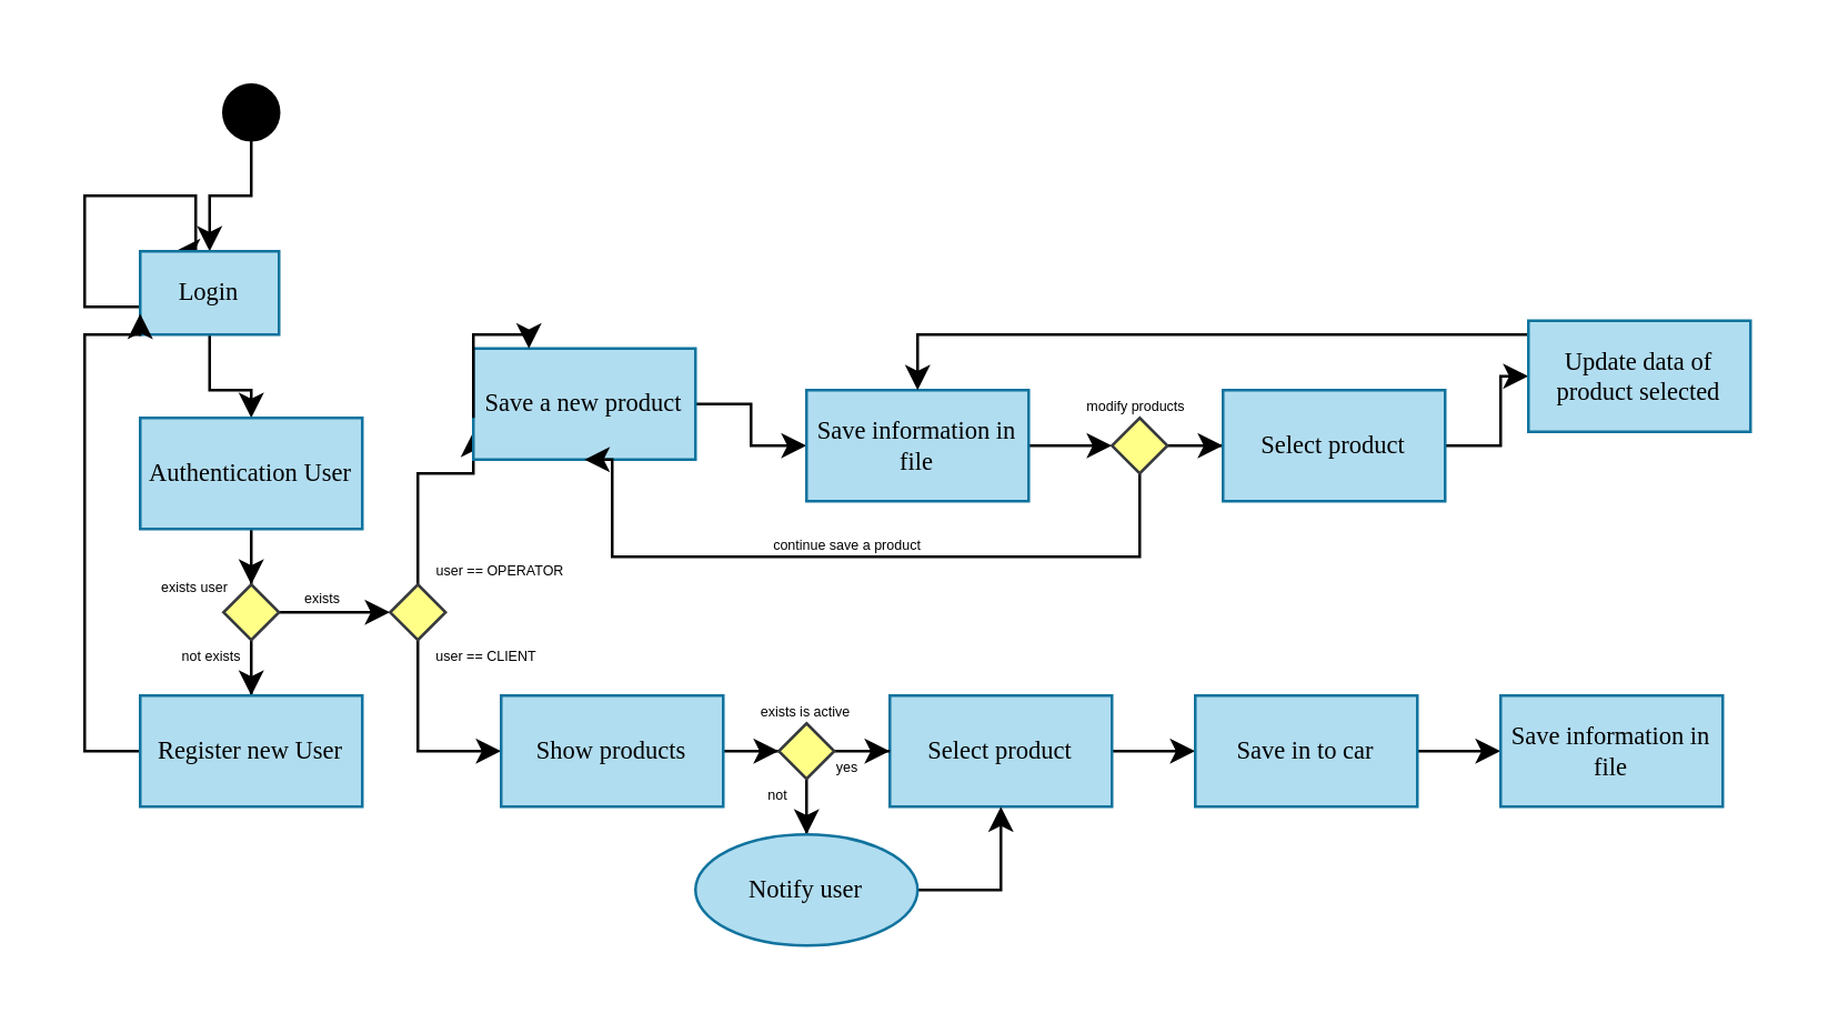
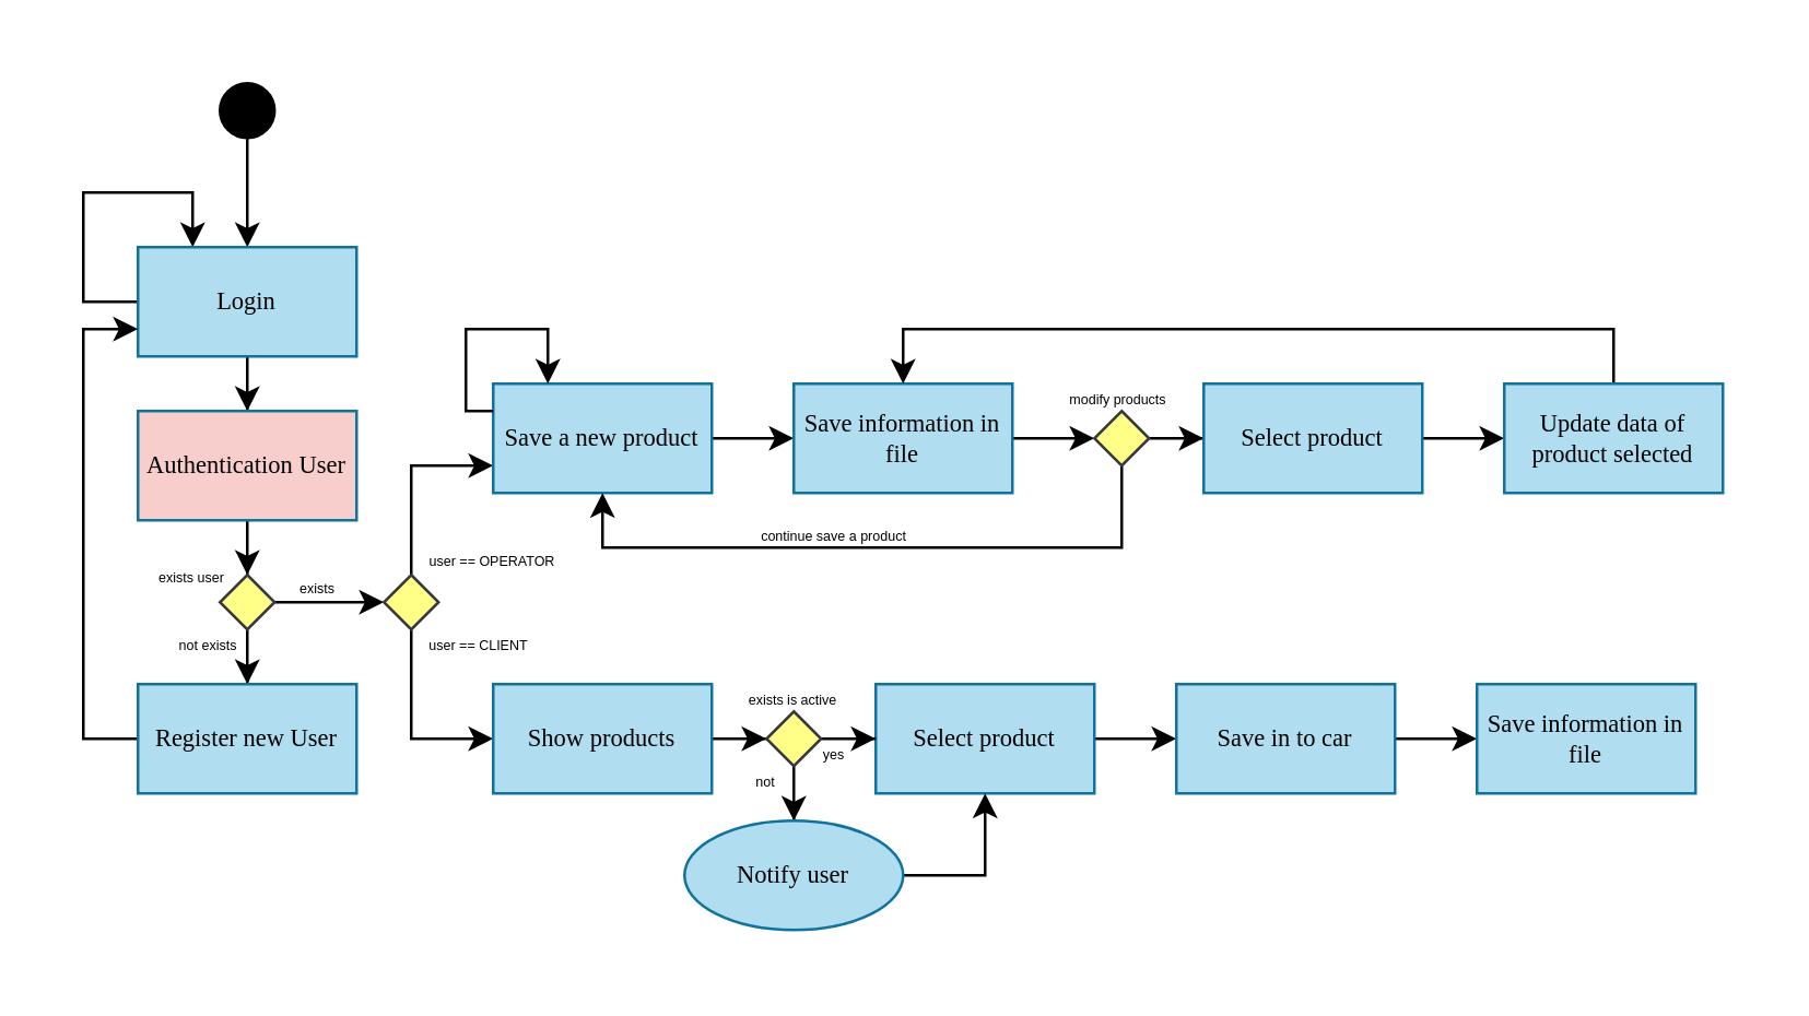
  <mxCell id="0" />
  <mxCell id="1" parent="0" />
  <mxCell id="2" value="" style="rounded=0;whiteSpace=wrap;html=1;strokeColor=none;" vertex="1" parent="1"><mxGeometry x="20" y="20" width="620" height="330" as="geometry" /></mxCell>
  <mxCell id="3" style="edgeStyle=orthogonalEdgeStyle;rounded=0;orthogonalLoop=1;jettySize=auto;html=1;entryX=0.5;entryY=0;entryDx=0;entryDy=0;" edge="1" parent="1" source="4" target="7"><mxGeometry relative="1" as="geometry" /></mxCell>
  <mxCell id="4" value="" style="ellipse;whiteSpace=wrap;html=1;aspect=fixed;fillColor=#000000;" vertex="1" parent="1"><mxGeometry x="80" y="30" width="20" height="20" as="geometry" /></mxCell>
  <mxCell id="5" style="edgeStyle=orthogonalEdgeStyle;rounded=0;orthogonalLoop=1;jettySize=auto;html=1;entryX=0.5;entryY=0;entryDx=0;entryDy=0;" edge="1" parent="1" source="7" target="9"><mxGeometry relative="1" as="geometry" /></mxCell>
  <mxCell id="6" style="edgeStyle=orthogonalEdgeStyle;rounded=0;orthogonalLoop=1;jettySize=auto;html=1;entryX=0.25;entryY=0;entryDx=0;entryDy=0;exitX=0;exitY=0.5;exitDx=0;exitDy=0;" edge="1" parent="1" source="7" target="7"><mxGeometry relative="1" as="geometry"><mxPoint x="30" y="70" as="targetPoint" /><Array as="points"><mxPoint x="30" y="110" /><mxPoint x="30" y="70" /><mxPoint x="70" y="70" /></Array></mxGeometry></mxCell>
- <mxCell id="7" value="Login" style="rounded=0;whiteSpace=wrap;html=1;fontSize=9;fillColor=#b1ddf0;strokeColor=#10739e;fontFamily=Verdana;" vertex="1" parent="1"><mxGeometry x="50" y="90" width="50" height="30" as="geometry" /></mxCell>
+ <mxCell id="7" value="Login" style="rounded=0;whiteSpace=wrap;html=1;fontSize=9;fillColor=#b1ddf0;strokeColor=#10739e;fontFamily=Verdana;" vertex="1" parent="1"><mxGeometry x="50" y="90" width="80" height="40" as="geometry" /></mxCell>
  <mxCell id="8" style="edgeStyle=orthogonalEdgeStyle;rounded=0;orthogonalLoop=1;jettySize=auto;html=1;entryX=0.5;entryY=0;entryDx=0;entryDy=0;" edge="1" parent="1" source="9" target="12"><mxGeometry relative="1" as="geometry" /></mxCell>
- <mxCell id="9" value="Authentication User" style="rounded=0;whiteSpace=wrap;html=1;fontSize=9;fillColor=#b1ddf0;strokeColor=#10739e;fontFamily=Verdana;" vertex="1" parent="1"><mxGeometry x="50" y="150" width="80" height="40" as="geometry" /></mxCell>
+ <mxCell id="9" value="Authentication User" style="rounded=0;whiteSpace=wrap;html=1;fontSize=9;fillColor=#f8cecc;strokeColor=#10739e;fontFamily=Verdana;" vertex="1" parent="1"><mxGeometry x="50" y="150" width="80" height="40" as="geometry" /></mxCell>
  <mxCell id="10" style="edgeStyle=orthogonalEdgeStyle;rounded=0;orthogonalLoop=1;jettySize=auto;html=1;entryX=0.5;entryY=0;entryDx=0;entryDy=0;" edge="1" parent="1" source="12" target="14"><mxGeometry relative="1" as="geometry" /></mxCell>
  <mxCell id="11" style="edgeStyle=orthogonalEdgeStyle;rounded=0;orthogonalLoop=1;jettySize=auto;html=1;entryX=0;entryY=0.5;entryDx=0;entryDy=0;" edge="1" parent="1" source="12"><mxGeometry relative="1" as="geometry"><mxPoint x="140" y="220" as="targetPoint" /></mxGeometry></mxCell>
  <mxCell id="12" value="" style="rhombus;whiteSpace=wrap;html=1;fillColor=#ffff88;strokeColor=#36393d;" vertex="1" parent="1"><mxGeometry x="80" y="210" width="20" height="20" as="geometry" /></mxCell>
  <mxCell id="13" style="edgeStyle=orthogonalEdgeStyle;rounded=0;orthogonalLoop=1;jettySize=auto;html=1;entryX=0;entryY=0.75;entryDx=0;entryDy=0;" edge="1" parent="1" source="14" target="7"><mxGeometry relative="1" as="geometry"><Array as="points"><mxPoint x="30" y="270" /><mxPoint x="30" y="120" /></Array></mxGeometry></mxCell>
  <mxCell id="14" value="Register new User" style="rounded=0;whiteSpace=wrap;html=1;fontSize=9;fillColor=#b1ddf0;strokeColor=#10739e;fontFamily=Verdana;" vertex="1" parent="1"><mxGeometry x="50" y="250" width="80" height="40" as="geometry" /></mxCell>
  <mxCell id="15" style="edgeStyle=orthogonalEdgeStyle;rounded=0;orthogonalLoop=1;jettySize=auto;html=1;entryX=0;entryY=0.75;entryDx=0;entryDy=0;" edge="1" parent="1" source="17" target="19"><mxGeometry relative="1" as="geometry"><Array as="points"><mxPoint x="150" y="170" /></Array></mxGeometry></mxCell>
  <mxCell id="16" style="edgeStyle=orthogonalEdgeStyle;rounded=0;orthogonalLoop=1;jettySize=auto;html=1;exitX=0.5;exitY=1;exitDx=0;exitDy=0;entryX=0;entryY=0.5;entryDx=0;entryDy=0;" edge="1" parent="1" source="17" target="21"><mxGeometry relative="1" as="geometry"><Array as="points"><mxPoint x="150" y="270" /></Array></mxGeometry></mxCell>
  <mxCell id="17" value="" style="rhombus;whiteSpace=wrap;html=1;fillColor=#ffff88;strokeColor=#36393d;" vertex="1" parent="1"><mxGeometry x="140" y="210" width="20" height="20" as="geometry" /></mxCell>
  <mxCell id="18" style="edgeStyle=orthogonalEdgeStyle;rounded=0;orthogonalLoop=1;jettySize=auto;html=1;entryX=0;entryY=0.5;entryDx=0;entryDy=0;" edge="1" parent="1" source="19" target="23"><mxGeometry relative="1" as="geometry" /></mxCell>
- <mxCell id="19" value="Save a new product" style="rounded=0;whiteSpace=wrap;html=1;fontSize=9;fillColor=#b1ddf0;strokeColor=#10739e;fontFamily=Verdana;" vertex="1" parent="1"><mxGeometry x="170" y="125" width="80" height="40" as="geometry" /></mxCell>
+ <mxCell id="19" value="Save a new product" style="rounded=0;whiteSpace=wrap;html=1;fontSize=9;fillColor=#b1ddf0;strokeColor=#10739e;fontFamily=Verdana;" vertex="1" parent="1"><mxGeometry x="180" y="140" width="80" height="40" as="geometry" /></mxCell>
  <mxCell id="20" style="edgeStyle=orthogonalEdgeStyle;rounded=0;orthogonalLoop=1;jettySize=auto;html=1;entryX=0;entryY=0.5;entryDx=0;entryDy=0;" edge="1" parent="1" source="21" target="39"><mxGeometry relative="1" as="geometry" /></mxCell>
  <mxCell id="21" value="Show products" style="rounded=0;whiteSpace=wrap;html=1;fontSize=9;fillColor=#b1ddf0;strokeColor=#10739e;fontFamily=Verdana;" vertex="1" parent="1"><mxGeometry x="180" y="250" width="80" height="40" as="geometry" /></mxCell>
  <mxCell id="22" style="edgeStyle=orthogonalEdgeStyle;rounded=0;orthogonalLoop=1;jettySize=auto;html=1;entryX=0;entryY=0.5;entryDx=0;entryDy=0;" edge="1" parent="1" source="23" target="27"><mxGeometry relative="1" as="geometry" /></mxCell>
  <mxCell id="23" value="Save information in file" style="rounded=0;whiteSpace=wrap;html=1;fontSize=9;fillColor=#b1ddf0;strokeColor=#10739e;fontFamily=Verdana;" vertex="1" parent="1"><mxGeometry x="290" y="140" width="80" height="40" as="geometry" /></mxCell>
  <mxCell id="24" style="edgeStyle=orthogonalEdgeStyle;rounded=0;orthogonalLoop=1;jettySize=auto;html=1;exitX=0;exitY=0.25;exitDx=0;exitDy=0;entryX=0.25;entryY=0;entryDx=0;entryDy=0;" edge="1" parent="1" source="19" target="19"><mxGeometry relative="1" as="geometry"><Array as="points"><mxPoint x="170" y="150" /><mxPoint x="170" y="120" /><mxPoint x="200" y="120" /></Array></mxGeometry></mxCell>
  <mxCell id="25" style="edgeStyle=orthogonalEdgeStyle;rounded=0;orthogonalLoop=1;jettySize=auto;html=1;entryX=0.5;entryY=1;entryDx=0;entryDy=0;" edge="1" parent="1" source="27" target="19"><mxGeometry relative="1" as="geometry"><Array as="points"><mxPoint x="410" y="200" /><mxPoint x="220" y="200" /></Array></mxGeometry></mxCell>
  <mxCell id="26" style="edgeStyle=orthogonalEdgeStyle;rounded=0;orthogonalLoop=1;jettySize=auto;html=1;entryX=0;entryY=0.5;entryDx=0;entryDy=0;" edge="1" parent="1" source="27" target="29"><mxGeometry relative="1" as="geometry" /></mxCell>
  <mxCell id="27" value="" style="rhombus;whiteSpace=wrap;html=1;fillColor=#ffff88;strokeColor=#36393d;" vertex="1" parent="1"><mxGeometry x="400" y="150" width="20" height="20" as="geometry" /></mxCell>
  <mxCell id="28" style="edgeStyle=orthogonalEdgeStyle;rounded=0;orthogonalLoop=1;jettySize=auto;html=1;entryX=0;entryY=0.5;entryDx=0;entryDy=0;" edge="1" parent="1" source="29" target="31"><mxGeometry relative="1" as="geometry" /></mxCell>
  <mxCell id="29" value="Select product" style="rounded=0;whiteSpace=wrap;html=1;fontSize=9;fillColor=#b1ddf0;strokeColor=#10739e;fontFamily=Verdana;" vertex="1" parent="1"><mxGeometry x="440" y="140" width="80" height="40" as="geometry" /></mxCell>
  <mxCell id="30" style="edgeStyle=orthogonalEdgeStyle;rounded=0;orthogonalLoop=1;jettySize=auto;html=1;entryX=0.5;entryY=0;entryDx=0;entryDy=0;" edge="1" parent="1" source="31" target="23"><mxGeometry relative="1" as="geometry"><Array as="points"><mxPoint x="590" y="120" /><mxPoint x="330" y="120" /></Array></mxGeometry></mxCell>
- <mxCell id="31" value="Update data of product selected" style="rounded=0;whiteSpace=wrap;html=1;fontSize=9;fillColor=#b1ddf0;strokeColor=#10739e;fontFamily=Verdana;" vertex="1" parent="1"><mxGeometry x="550" y="115" width="80" height="40" as="geometry" /></mxCell>
+ <mxCell id="31" value="Update data of product selected" style="rounded=0;whiteSpace=wrap;html=1;fontSize=9;fillColor=#b1ddf0;strokeColor=#10739e;fontFamily=Verdana;" vertex="1" parent="1"><mxGeometry x="550" y="140" width="80" height="40" as="geometry" /></mxCell>
  <mxCell id="32" style="edgeStyle=orthogonalEdgeStyle;rounded=0;orthogonalLoop=1;jettySize=auto;html=1;entryX=0;entryY=0.5;entryDx=0;entryDy=0;" edge="1" parent="1" source="33" target="35"><mxGeometry relative="1" as="geometry" /></mxCell>
  <mxCell id="33" value="Select product" style="rounded=0;whiteSpace=wrap;html=1;fontSize=9;fillColor=#b1ddf0;strokeColor=#10739e;fontFamily=Verdana;" vertex="1" parent="1"><mxGeometry x="320" y="250" width="80" height="40" as="geometry" /></mxCell>
  <mxCell id="34" style="edgeStyle=orthogonalEdgeStyle;rounded=0;orthogonalLoop=1;jettySize=auto;html=1;entryX=0;entryY=0.5;entryDx=0;entryDy=0;" edge="1" parent="1" source="35" target="36"><mxGeometry relative="1" as="geometry" /></mxCell>
  <mxCell id="35" value="Save in to car" style="rounded=0;whiteSpace=wrap;html=1;fontSize=9;fillColor=#b1ddf0;strokeColor=#10739e;fontFamily=Verdana;" vertex="1" parent="1"><mxGeometry x="430" y="250" width="80" height="40" as="geometry" /></mxCell>
  <mxCell id="36" value="Save information in file" style="rounded=0;whiteSpace=wrap;html=1;fontSize=9;fillColor=#b1ddf0;strokeColor=#10739e;fontFamily=Verdana;" vertex="1" parent="1"><mxGeometry x="540" y="250" width="80" height="40" as="geometry" /></mxCell>
  <mxCell id="37" style="edgeStyle=orthogonalEdgeStyle;rounded=0;orthogonalLoop=1;jettySize=auto;html=1;entryX=0.5;entryY=0;entryDx=0;entryDy=0;" edge="1" parent="1" source="39" target="41"><mxGeometry relative="1" as="geometry" /></mxCell>
  <mxCell id="38" style="edgeStyle=orthogonalEdgeStyle;rounded=0;orthogonalLoop=1;jettySize=auto;html=1;entryX=0;entryY=0.5;entryDx=0;entryDy=0;" edge="1" parent="1" source="39" target="33"><mxGeometry relative="1" as="geometry" /></mxCell>
  <mxCell id="39" value="" style="rhombus;whiteSpace=wrap;html=1;fillColor=#ffff88;strokeColor=#36393d;" vertex="1" parent="1"><mxGeometry x="280" y="260" width="20" height="20" as="geometry" /></mxCell>
  <mxCell id="40" style="edgeStyle=orthogonalEdgeStyle;rounded=0;orthogonalLoop=1;jettySize=auto;html=1;entryX=0.5;entryY=1;entryDx=0;entryDy=0;" edge="1" parent="1" source="41" target="33"><mxGeometry relative="1" as="geometry"><Array as="points"><mxPoint x="360" y="320" /></Array></mxGeometry></mxCell>
  <mxCell id="41" value="Notify user" style="ellipse;whiteSpace=wrap;html=1;fontSize=9;fillColor=#b1ddf0;strokeColor=#10739e;fontFamily=Verdana;" vertex="1" parent="1"><mxGeometry x="250" y="300" width="80" height="40" as="geometry" /></mxCell>
  <mxCell id="42" value="exists user" style="text;html=1;align=center;verticalAlign=middle;whiteSpace=wrap;rounded=0;fontSize=5;fontStyle=0" vertex="1" parent="1"><mxGeometry x="50" y="205" width="40" height="10" as="geometry" /></mxCell>
  <mxCell id="43" value="not exists" style="text;html=1;align=center;verticalAlign=middle;whiteSpace=wrap;rounded=0;fontSize=5;fontStyle=0" vertex="1" parent="1"><mxGeometry x="56" y="230" width="40" height="10" as="geometry" /></mxCell>
  <mxCell id="44" value="exists" style="text;html=1;align=center;verticalAlign=middle;whiteSpace=wrap;rounded=0;fontSize=5;fontStyle=0" vertex="1" parent="1"><mxGeometry x="96" y="209" width="40" height="10" as="geometry" /></mxCell>
  <mxCell id="45" value="user == OPERATOR" style="text;html=1;align=center;verticalAlign=middle;whiteSpace=wrap;rounded=0;fontSize=5;fontStyle=0" vertex="1" parent="1"><mxGeometry x="150" y="199" width="60" height="10" as="geometry" /></mxCell>
  <mxCell id="46" value="user == CLIENT" style="text;html=1;align=center;verticalAlign=middle;whiteSpace=wrap;rounded=0;fontSize=5;fontStyle=0" vertex="1" parent="1"><mxGeometry x="150" y="230" width="50" height="10" as="geometry" /></mxCell>
  <mxCell id="47" value="exists is active" style="text;html=1;align=center;verticalAlign=middle;whiteSpace=wrap;rounded=0;fontSize=5;fontStyle=0" vertex="1" parent="1"><mxGeometry x="265" y="250" width="50" height="10" as="geometry" /></mxCell>
  <mxCell id="48" value="yes" style="text;html=1;align=center;verticalAlign=middle;whiteSpace=wrap;rounded=0;fontSize=5;fontStyle=0" vertex="1" parent="1"><mxGeometry x="295" y="270" width="20" height="10" as="geometry" /></mxCell>
  <mxCell id="49" value="not" style="text;html=1;align=center;verticalAlign=middle;whiteSpace=wrap;rounded=0;fontSize=5;fontStyle=0" vertex="1" parent="1"><mxGeometry x="270" y="280" width="20" height="10" as="geometry" /></mxCell>
  <mxCell id="50" value="continue save a product" style="text;html=1;align=center;verticalAlign=middle;whiteSpace=wrap;rounded=0;fontSize=5;fontStyle=0" vertex="1" parent="1"><mxGeometry x="270" y="190" width="70" height="10" as="geometry" /></mxCell>
  <mxCell id="51" value="modify products" style="text;html=1;align=center;verticalAlign=middle;whiteSpace=wrap;rounded=0;fontSize=5;fontStyle=0" vertex="1" parent="1"><mxGeometry x="384" y="140" width="50" height="10" as="geometry" /></mxCell>
